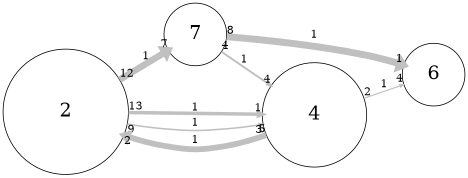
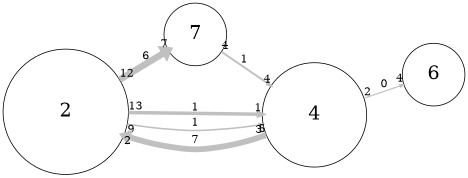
  digraph {
    rankdir=LR
    scale=1
    splines=spline
    node [fontsize=25 shape=circle]
    edge [arrowsize=0.5 capacity=1 color=grey headlabel=1 splines=true to_pd=0]
    n1 [height=2.25 label=2 width=2.25]
    n2 [height=1.125 label=7 width=1.125]
    n3 [height=1.875 label=4 width=1.875]
    n4 [height=1.125 label=6 width=1.125]
-   n1 -> n2 [from_pd=11 headlabel=7 label=1 penwidth=8.5 pt=4 taillabel=12 to_pd=6]
+   n1 -> n2 [from_pd=11 headlabel=7 label=6 penwidth=8.5 pt=4 taillabel=12 to_pd=6]
    n1 -> n3 [from_pd=12 label=1 penwidth=4.5 pt=12 taillabel=13]
    n1 -> n3 [from_pd=8 headlabel=3 label=1 penwidth=2.0 pt=17 taillabel=9 to_pd=2]
    n2 -> n3 [from_pd=3 headlabel=4 label=1 penwidth=2.5 pt=16 taillabel=4 to_pd=3]
-   n2 -> n4 [from_pd=7 label=1 penwidth=9.0 pt=3 taillabel=8]
-   n3 -> n1 [from_pd=4 headlabel=2 label=1 penwidth=7.5 pt=6 taillabel=5 to_pd=1]
-   n3 -> n4 [from_pd=1 headlabel=4 label=1 penwidth=1.5 pt=18 taillabel=2 to_pd=3]
+   n3 -> n1 [from_pd=4 headlabel=2 label=7 penwidth=7.5 pt=6 taillabel=5 to_pd=1]
+   n3 -> n4 [from_pd=1 headlabel=4 label=0 penwidth=1.5 pt=18 taillabel=2 to_pd=3]
  }
